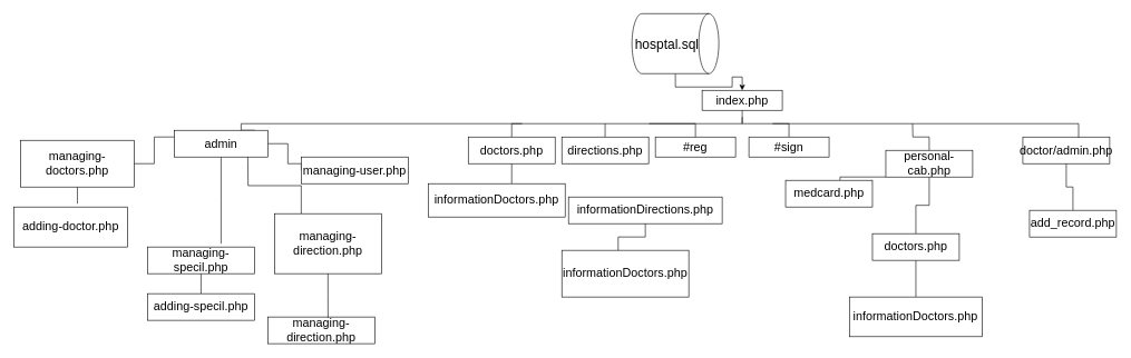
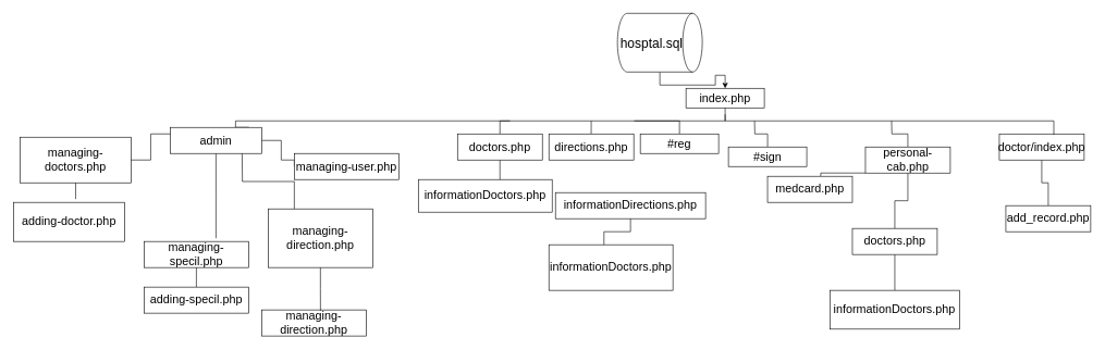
  <mxCell id="0" />
  <mxCell id="1" parent="0" />
  <mxCell id="2" style="edgeStyle=orthogonalEdgeStyle;rounded=0;orthogonalLoop=1;jettySize=auto;html=1;endArrow=none;endFill=0;fontSize=18;entryX=0.861;entryY=-0.003;entryDx=0;entryDy=0;entryPerimeter=0;" parent="1" target="17" edge="1"><mxGeometry relative="1" as="geometry"><mxPoint x="1110" y="175" as="sourcePoint" /><mxPoint x="620" y="209.94" as="targetPoint" /><Array as="points"><mxPoint x="1110" y="185" /><mxPoint x="360" y="185" /><mxPoint x="360" y="195" /></Array></mxGeometry></mxCell>
  <mxCell id="3" value="index.php" style="rounded=0;whiteSpace=wrap;html=1;fontSize=18;" parent="1" vertex="1"><mxGeometry x="1050" y="135" width="120" height="30" as="geometry" /></mxCell>
  <mxCell id="4" style="edgeStyle=orthogonalEdgeStyle;rounded=0;orthogonalLoop=1;jettySize=auto;html=1;exitX=0.5;exitY=0;exitDx=0;exitDy=0;endArrow=none;endFill=0;fontSize=18;" parent="1" source="5" edge="1"><mxGeometry relative="1" as="geometry"><mxPoint x="970.143" y="185" as="targetPoint" /></mxGeometry></mxCell>
  <mxCell id="5" value="#reg" style="rounded=0;whiteSpace=wrap;html=1;fontSize=18;" parent="1" vertex="1"><mxGeometry x="980" y="205" width="120" height="30" as="geometry" /></mxCell>
  <mxCell id="6" style="edgeStyle=orthogonalEdgeStyle;rounded=0;orthogonalLoop=1;jettySize=auto;html=1;endArrow=none;endFill=0;fontSize=18;" parent="1" source="7" edge="1"><mxGeometry relative="1" as="geometry"><mxPoint x="1155" y="185" as="targetPoint" /></mxGeometry></mxCell>
- <mxCell id="7" value="#sign" style="rounded=0;whiteSpace=wrap;html=1;fontSize=18;" parent="1" vertex="1"><mxGeometry x="1120" y="205" width="120" height="30" as="geometry" /></mxCell>
+ <mxCell id="7" value="#sign" style="rounded=0;whiteSpace=wrap;html=1;fontSize=18;" parent="1" vertex="1"><mxGeometry x="1115" y="225" width="120" height="30" as="geometry" /></mxCell>
  <mxCell id="8" style="edgeStyle=orthogonalEdgeStyle;rounded=0;orthogonalLoop=1;jettySize=auto;html=1;endArrow=none;endFill=0;fontSize=18;" parent="1" source="11" edge="1"><mxGeometry relative="1" as="geometry"><mxPoint x="1364.91" y="185" as="targetPoint" /></mxGeometry></mxCell>
  <mxCell id="9" style="edgeStyle=orthogonalEdgeStyle;rounded=0;orthogonalLoop=1;jettySize=auto;html=1;entryX=0.627;entryY=-0.005;entryDx=0;entryDy=0;endArrow=none;endFill=0;fontSize=18;entryPerimeter=0;" parent="1" source="11" target="24" edge="1"><mxGeometry relative="1" as="geometry"><Array as="points"><mxPoint x="1256" y="265" /><mxPoint x="1256" y="270" /></Array><mxPoint x="1189.91" y="295" as="targetPoint" /></mxGeometry></mxCell>
  <mxCell id="10" style="edgeStyle=orthogonalEdgeStyle;rounded=0;orthogonalLoop=1;jettySize=auto;html=1;endArrow=none;endFill=0;fontSize=18;" parent="1" source="11" target="23" edge="1"><mxGeometry relative="1" as="geometry" /></mxCell>
  <mxCell id="11" value="personal-cab.php" style="rounded=0;whiteSpace=wrap;html=1;fontSize=18;" parent="1" vertex="1"><mxGeometry x="1324.91" y="225" width="130" height="40" as="geometry" /></mxCell>
  <mxCell id="12" style="edgeStyle=orthogonalEdgeStyle;rounded=0;orthogonalLoop=1;jettySize=auto;html=1;endArrow=none;endFill=0;fontSize=18;" parent="1" source="14" edge="1"><mxGeometry relative="1" as="geometry"><mxPoint x="780" y="185" as="targetPoint" /></mxGeometry></mxCell>
  <mxCell id="13" style="edgeStyle=orthogonalEdgeStyle;rounded=0;orthogonalLoop=1;jettySize=auto;html=1;endArrow=none;endFill=0;" parent="1" source="14" target="28" edge="1"><mxGeometry relative="1" as="geometry"><Array as="points"><mxPoint x="765" y="285" /><mxPoint x="765" y="285" /></Array></mxGeometry></mxCell>
  <mxCell id="14" value="doctors.php" style="rounded=0;whiteSpace=wrap;html=1;fontSize=18;" parent="1" vertex="1"><mxGeometry x="700" y="205" width="130" height="40" as="geometry" /></mxCell>
  <mxCell id="15" style="edgeStyle=orthogonalEdgeStyle;rounded=0;orthogonalLoop=1;jettySize=auto;html=1;entryX=0;entryY=0.5;entryDx=0;entryDy=0;endArrow=none;endFill=0;exitX=1;exitY=0.5;exitDx=0;exitDy=0;" parent="1" source="17" target="32" edge="1"><mxGeometry relative="1" as="geometry"><mxPoint x="430" y="285" as="targetPoint" /><Array as="points"><mxPoint x="430" y="215" /><mxPoint x="430" y="245" /><mxPoint x="450" y="245" /></Array></mxGeometry></mxCell>
  <mxCell id="16" style="edgeStyle=orthogonalEdgeStyle;rounded=0;orthogonalLoop=1;jettySize=auto;html=1;endArrow=none;endFill=0;" parent="1" source="17" edge="1"><mxGeometry relative="1" as="geometry"><mxPoint x="330" y="365" as="targetPoint" /></mxGeometry></mxCell>
  <mxCell id="17" value="admin" style="rounded=0;whiteSpace=wrap;html=1;fontSize=18;" parent="1" vertex="1"><mxGeometry x="260" y="195" width="140" height="40" as="geometry" /></mxCell>
  <mxCell id="18" style="edgeStyle=orthogonalEdgeStyle;rounded=0;orthogonalLoop=1;jettySize=auto;html=1;entryX=0.5;entryY=0;entryDx=0;entryDy=0;endArrow=none;endFill=0;fontSize=18;" parent="1" source="19" target="20" edge="1"><mxGeometry relative="1" as="geometry" /></mxCell>
- <mxCell id="19" value="doctor/admin.php" style="rounded=0;whiteSpace=wrap;html=1;fontSize=18;" parent="1" vertex="1"><mxGeometry x="1530" y="205" width="130" height="40" as="geometry" /></mxCell>
+ <mxCell id="19" value="doctor/index.php" style="rounded=0;whiteSpace=wrap;html=1;fontSize=18;" parent="1" vertex="1"><mxGeometry x="1530" y="205" width="130" height="40" as="geometry" /></mxCell>
  <mxCell id="20" value="add_record.php" style="rounded=0;whiteSpace=wrap;html=1;fontSize=18;" parent="1" vertex="1"><mxGeometry x="1540" y="315" width="130" height="40" as="geometry" /></mxCell>
  <mxCell id="21" style="edgeStyle=orthogonalEdgeStyle;rounded=0;orthogonalLoop=1;jettySize=auto;html=1;entryX=0.642;entryY=0.024;entryDx=0;entryDy=0;entryPerimeter=0;exitX=0.5;exitY=1;exitDx=0;exitDy=0;endArrow=none;endFill=0;fontSize=18;" parent="1" source="3" target="19" edge="1"><mxGeometry relative="1" as="geometry" /></mxCell>
  <mxCell id="22" style="edgeStyle=orthogonalEdgeStyle;rounded=0;orthogonalLoop=1;jettySize=auto;html=1;endArrow=none;endFill=0;fontSize=18;" parent="1" source="23" target="25" edge="1"><mxGeometry relative="1" as="geometry" /></mxCell>
  <mxCell id="23" value="doctors.php" style="rounded=0;whiteSpace=wrap;html=1;fontSize=18;" parent="1" vertex="1"><mxGeometry x="1304.91" y="350" width="130" height="40" as="geometry" /></mxCell>
  <mxCell id="24" value="medcard.php" style="rounded=0;whiteSpace=wrap;html=1;fontSize=18;" parent="1" vertex="1"><mxGeometry x="1174.91" y="270" width="130" height="40" as="geometry" /></mxCell>
  <mxCell id="25" value="informationDoctors.php" style="rounded=0;whiteSpace=wrap;html=1;fontSize=18;" parent="1" vertex="1"><mxGeometry x="1270.41" y="445" width="199" height="59.5" as="geometry" /></mxCell>
  <mxCell id="26" style="edgeStyle=orthogonalEdgeStyle;rounded=0;orthogonalLoop=1;jettySize=auto;html=1;exitX=0.5;exitY=0;exitDx=0;exitDy=0;endArrow=none;endFill=0;" parent="1" source="27" edge="1"><mxGeometry relative="1" as="geometry"><mxPoint x="904.824" y="185" as="targetPoint" /><Array as="points"><mxPoint x="905" y="185" /></Array></mxGeometry></mxCell>
  <mxCell id="27" value="directions.php" style="rounded=0;whiteSpace=wrap;html=1;fontSize=18;" parent="1" vertex="1"><mxGeometry x="840" y="205" width="130" height="40" as="geometry" /></mxCell>
  <mxCell id="28" value="informationDoctors.php" style="rounded=0;whiteSpace=wrap;html=1;fontSize=18;" parent="1" vertex="1"><mxGeometry x="640" y="275" width="205" height="50" as="geometry" /></mxCell>
  <mxCell id="29" value="informationDirections.php" style="rounded=0;whiteSpace=wrap;html=1;fontSize=18;" parent="1" vertex="1"><mxGeometry x="850" y="295" width="230" height="40" as="geometry" /></mxCell>
  <mxCell id="30" value="informationDoctors.php" style="rounded=0;whiteSpace=wrap;html=1;fontSize=18;" parent="1" vertex="1"><mxGeometry x="840" y="375" width="190" height="70" as="geometry" /></mxCell>
  <mxCell id="31" style="edgeStyle=orthogonalEdgeStyle;rounded=0;orthogonalLoop=1;jettySize=auto;html=1;entryX=0.444;entryY=0;entryDx=0;entryDy=0;entryPerimeter=0;endArrow=none;endFill=0;" parent="1" source="29" target="30" edge="1"><mxGeometry relative="1" as="geometry" /></mxCell>
  <mxCell id="32" value="managing-user.php" style="rounded=0;whiteSpace=wrap;html=1;fontSize=18;" parent="1" vertex="1"><mxGeometry x="450" y="235" width="160" height="40" as="geometry" /></mxCell>
  <mxCell id="33" value="adding-doctor.php" style="rounded=0;whiteSpace=wrap;html=1;fontSize=18;" parent="1" vertex="1"><mxGeometry x="20" y="310" width="170" height="60" as="geometry" /></mxCell>
  <mxCell id="34" style="edgeStyle=orthogonalEdgeStyle;rounded=0;orthogonalLoop=1;jettySize=auto;html=1;endArrow=none;endFill=0;" parent="1" source="35" edge="1"><mxGeometry relative="1" as="geometry"><mxPoint x="115" y="305" as="targetPoint" /></mxGeometry></mxCell>
  <mxCell id="35" value="managing-doctors.php" style="rounded=0;whiteSpace=wrap;html=1;fontSize=18;" parent="1" vertex="1"><mxGeometry x="30" y="210" width="170" height="70" as="geometry" /></mxCell>
  <mxCell id="36" style="edgeStyle=orthogonalEdgeStyle;rounded=0;orthogonalLoop=1;jettySize=auto;html=1;exitX=0.25;exitY=0;exitDx=0;exitDy=0;entryX=0.75;entryY=1;entryDx=0;entryDy=0;endArrow=none;endFill=0;" parent="1" source="37" edge="1"><mxGeometry relative="1" as="geometry"><mxPoint x="505" y="375" as="sourcePoint" /><mxPoint x="370" y="235" as="targetPoint" /></mxGeometry></mxCell>
  <mxCell id="37" value="managing-direction.php" style="rounded=0;whiteSpace=wrap;html=1;fontSize=18;" parent="1" vertex="1"><mxGeometry x="410" y="320" width="160" height="90" as="geometry" /></mxCell>
  <mxCell id="38" style="edgeStyle=orthogonalEdgeStyle;rounded=0;orthogonalLoop=1;jettySize=auto;html=1;entryX=0.5;entryY=1;entryDx=0;entryDy=0;endArrow=none;endFill=0;" parent="1" source="39" target="40" edge="1"><mxGeometry relative="1" as="geometry"><Array as="points"><mxPoint x="300" y="425" /><mxPoint x="300" y="425" /></Array></mxGeometry></mxCell>
  <mxCell id="39" value="adding-specil.php" style="rounded=0;whiteSpace=wrap;html=1;fontSize=18;" parent="1" vertex="1"><mxGeometry x="220" y="440" width="160" height="40" as="geometry" /></mxCell>
  <mxCell id="40" value="managing-specil.php" style="rounded=0;whiteSpace=wrap;html=1;fontSize=18;" parent="1" vertex="1"><mxGeometry x="220" y="370" width="160" height="40" as="geometry" /></mxCell>
  <mxCell id="41" value="managing-direction.php" style="rounded=0;whiteSpace=wrap;html=1;fontSize=18;" parent="1" vertex="1"><mxGeometry x="400" y="475" width="160" height="40" as="geometry" /></mxCell>
  <mxCell id="42" style="edgeStyle=orthogonalEdgeStyle;rounded=0;orthogonalLoop=1;jettySize=auto;html=1;entryX=0;entryY=0.25;entryDx=0;entryDy=0;endArrow=none;endFill=0;" parent="1" source="35" target="17" edge="1"><mxGeometry relative="1" as="geometry" /></mxCell>
  <mxCell id="43" style="edgeStyle=orthogonalEdgeStyle;rounded=0;orthogonalLoop=1;jettySize=auto;html=1;entryX=0.5;entryY=0;entryDx=0;entryDy=0;endArrow=classic;endFill=1;" parent="1" source="44" target="3" edge="1"><mxGeometry relative="1" as="geometry" /></mxCell>
  <mxCell id="44" value="&lt;font style=&quot;font-size: 20px;&quot;&gt;hosptal.sql&lt;/font&gt;" style="shape=cylinder3;whiteSpace=wrap;html=1;boundedLbl=1;backgroundOutline=1;size=15;direction=south;" parent="1" vertex="1"><mxGeometry x="945" y="20" width="130" height="90" as="geometry" /></mxCell>
  <mxCell id="45" style="edgeStyle=orthogonalEdgeStyle;rounded=0;orthogonalLoop=1;jettySize=auto;html=1;entryX=0.563;entryY=0.031;entryDx=0;entryDy=0;entryPerimeter=0;endArrow=none;endFill=0;" parent="1" source="37" target="41" edge="1"><mxGeometry relative="1" as="geometry" /></mxCell>
